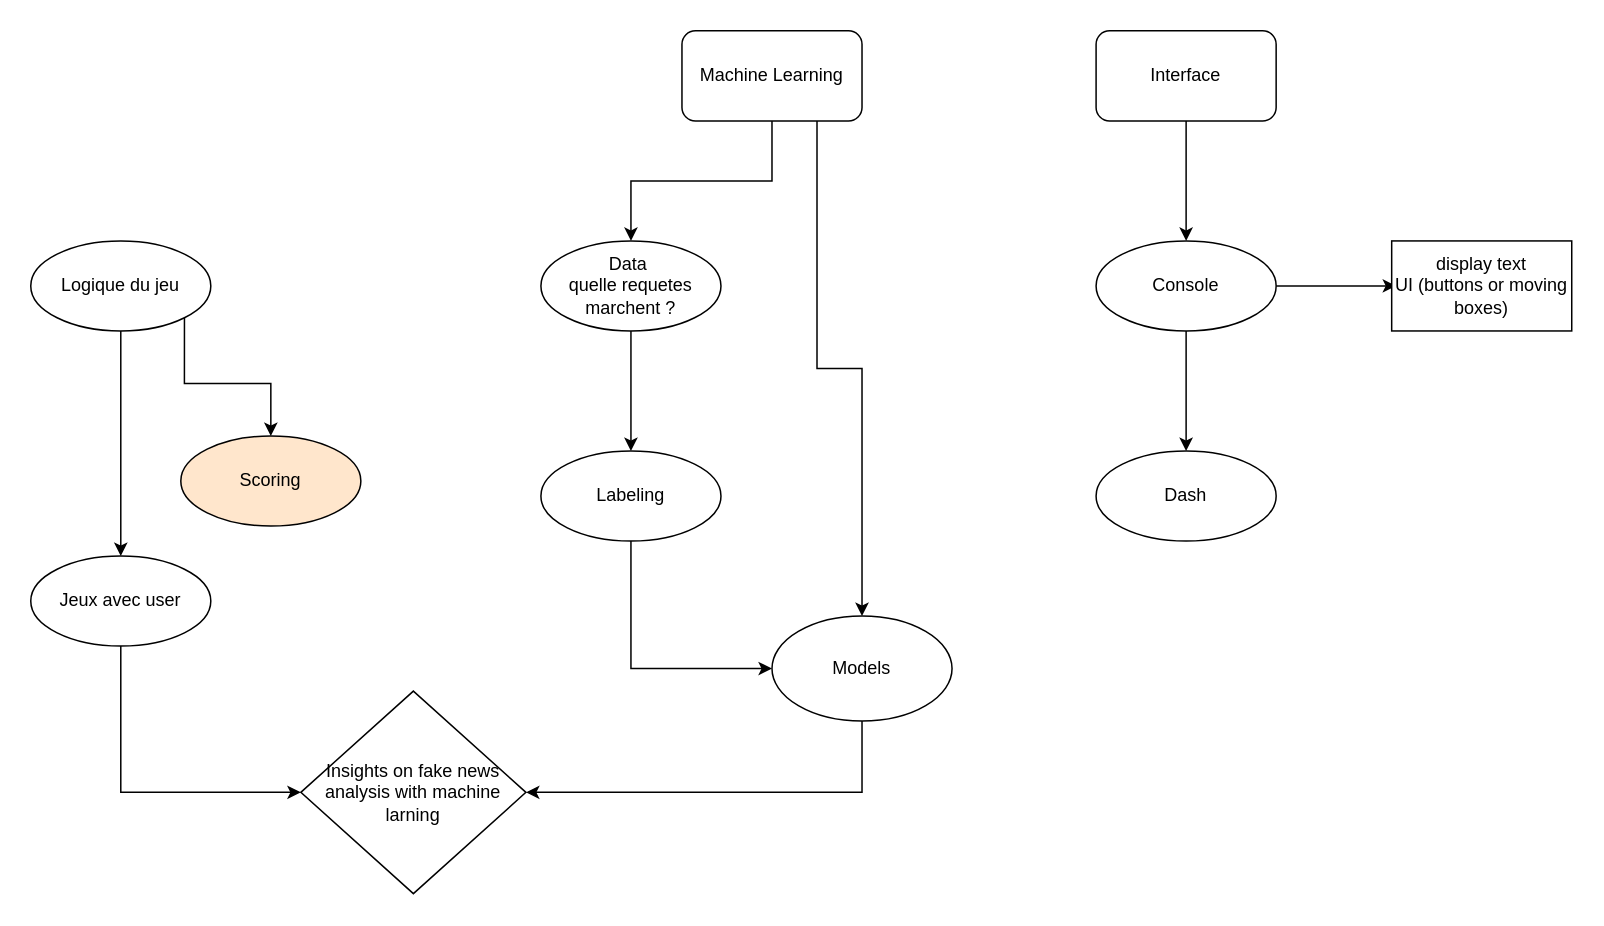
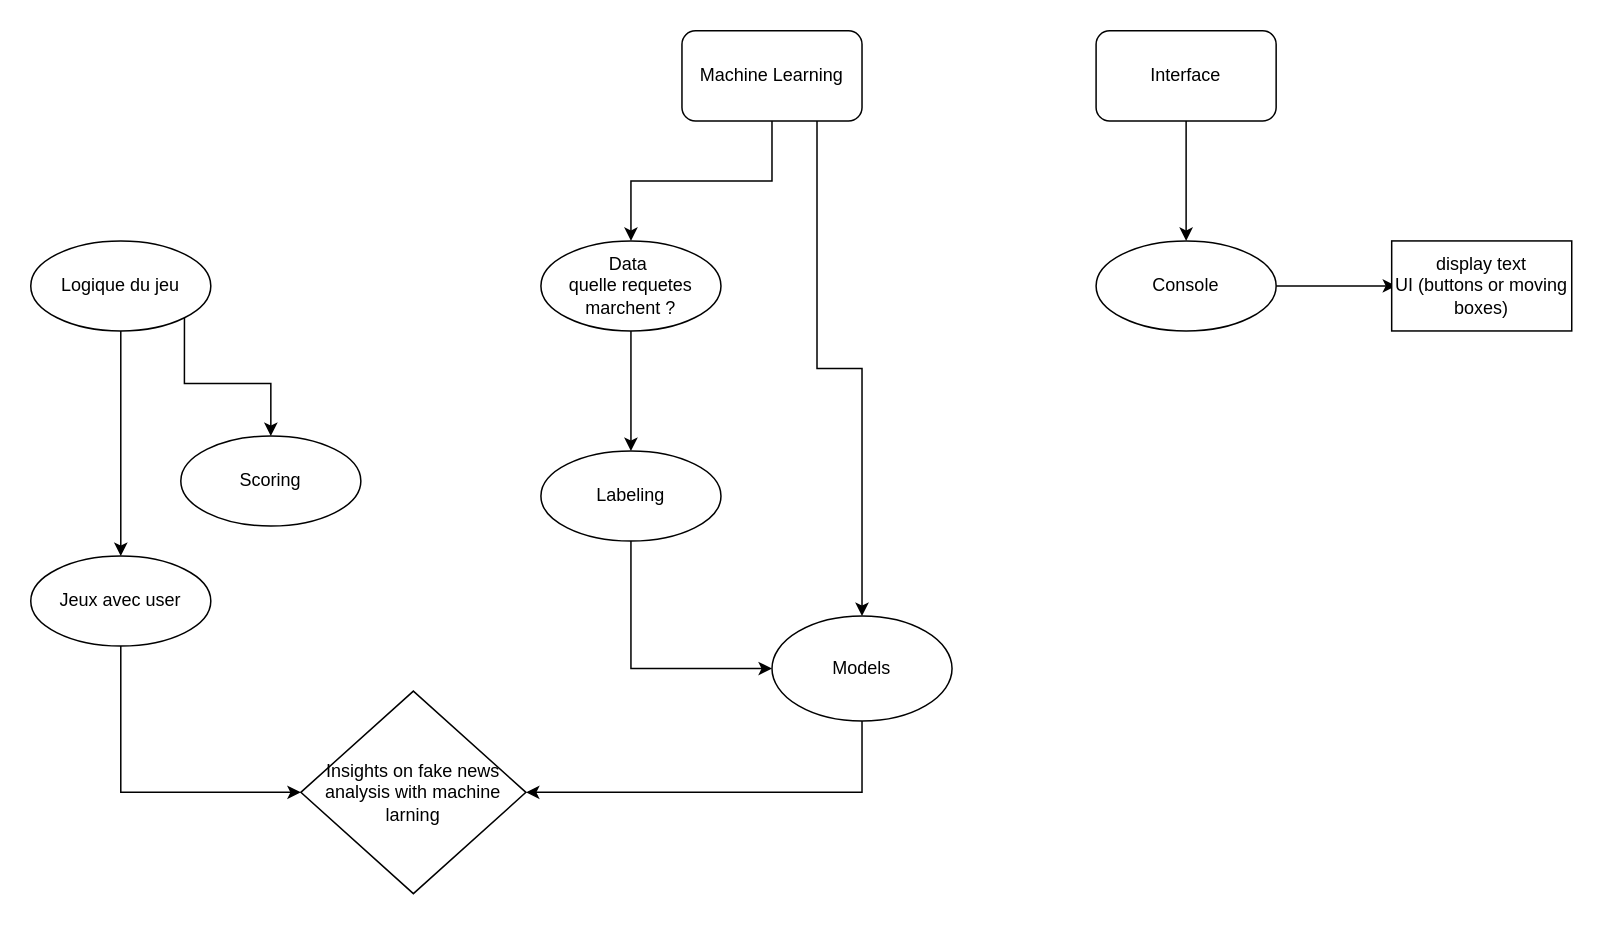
  <mxCell id="0" />
  <mxCell id="1" parent="0" />
  <mxCell id="2" value="" style="edgeStyle=orthogonalEdgeStyle;rounded=0;orthogonalLoop=1;jettySize=auto;html=1;" edge="1" parent="1" source="4" target="12"><mxGeometry relative="1" as="geometry" /></mxCell>
  <mxCell id="3" style="edgeStyle=orthogonalEdgeStyle;rounded=0;orthogonalLoop=1;jettySize=auto;html=1;exitX=0.75;exitY=1;exitDx=0;exitDy=0;" edge="1" parent="1" source="4" target="16"><mxGeometry relative="1" as="geometry" /></mxCell>
  <mxCell id="4" value="Machine Learning" style="rounded=1;whiteSpace=wrap;html=1;" vertex="1" parent="1"><mxGeometry x="454" y="20" width="120" height="60" as="geometry" /></mxCell>
  <mxCell id="5" value="" style="edgeStyle=orthogonalEdgeStyle;rounded=0;orthogonalLoop=1;jettySize=auto;html=1;" edge="1" parent="1" source="6" target="9"><mxGeometry relative="1" as="geometry" /></mxCell>
  <mxCell id="6" value="Interface&lt;br&gt;" style="rounded=1;whiteSpace=wrap;html=1;" vertex="1" parent="1"><mxGeometry x="730" y="20" width="120" height="60" as="geometry" /></mxCell>
- <mxCell id="7" value="" style="edgeStyle=orthogonalEdgeStyle;rounded=0;orthogonalLoop=1;jettySize=auto;html=1;" edge="1" parent="1" source="9" target="10"><mxGeometry relative="1" as="geometry" /></mxCell>
  <mxCell id="8" value="" style="edgeStyle=orthogonalEdgeStyle;rounded=0;orthogonalLoop=1;jettySize=auto;html=1;" edge="1" parent="1" source="9"><mxGeometry relative="1" as="geometry"><mxPoint x="930" y="190" as="targetPoint" /></mxGeometry></mxCell>
  <mxCell id="9" value="Console" style="ellipse;whiteSpace=wrap;html=1;rounded=1;" vertex="1" parent="1"><mxGeometry x="730" y="160" width="120" height="60" as="geometry" /></mxCell>
- <mxCell id="10" value="Dash" style="ellipse;whiteSpace=wrap;html=1;rounded=1;" vertex="1" parent="1"><mxGeometry x="730" y="300" width="120" height="60" as="geometry" /></mxCell>
  <mxCell id="11" value="" style="edgeStyle=orthogonalEdgeStyle;rounded=0;orthogonalLoop=1;jettySize=auto;html=1;" edge="1" parent="1" source="12" target="14"><mxGeometry relative="1" as="geometry" /></mxCell>
  <mxCell id="12" value="Data&amp;nbsp;&lt;br&gt;quelle requetes marchent ?" style="ellipse;whiteSpace=wrap;html=1;rounded=1;" vertex="1" parent="1"><mxGeometry x="360" y="160" width="120" height="60" as="geometry" /></mxCell>
  <mxCell id="13" style="edgeStyle=orthogonalEdgeStyle;rounded=0;orthogonalLoop=1;jettySize=auto;html=1;exitX=0.5;exitY=1;exitDx=0;exitDy=0;entryX=0;entryY=0.5;entryDx=0;entryDy=0;" edge="1" parent="1" source="14" target="16"><mxGeometry relative="1" as="geometry" /></mxCell>
  <mxCell id="14" value="Labeling" style="ellipse;whiteSpace=wrap;html=1;rounded=1;" vertex="1" parent="1"><mxGeometry x="360" y="300" width="120" height="60" as="geometry" /></mxCell>
  <mxCell id="15" style="edgeStyle=orthogonalEdgeStyle;rounded=0;orthogonalLoop=1;jettySize=auto;html=1;exitX=0.5;exitY=1;exitDx=0;exitDy=0;entryX=1;entryY=0.5;entryDx=0;entryDy=0;" edge="1" parent="1" source="16" target="23"><mxGeometry relative="1" as="geometry" /></mxCell>
  <mxCell id="16" value="Models" style="ellipse;whiteSpace=wrap;html=1;" vertex="1" parent="1"><mxGeometry x="514" y="410" width="120" height="70" as="geometry" /></mxCell>
  <mxCell id="17" style="edgeStyle=orthogonalEdgeStyle;rounded=0;orthogonalLoop=1;jettySize=auto;html=1;exitX=1;exitY=1;exitDx=0;exitDy=0;" edge="1" parent="1" source="19" target="20"><mxGeometry relative="1" as="geometry" /></mxCell>
  <mxCell id="18" style="edgeStyle=orthogonalEdgeStyle;rounded=0;orthogonalLoop=1;jettySize=auto;html=1;exitX=0.5;exitY=1;exitDx=0;exitDy=0;" edge="1" parent="1" source="19" target="22"><mxGeometry relative="1" as="geometry" /></mxCell>
  <mxCell id="19" value="Logique du jeu" style="ellipse;whiteSpace=wrap;html=1;" vertex="1" parent="1"><mxGeometry x="20" y="160" width="120" height="60" as="geometry" /></mxCell>
- <mxCell id="20" value="Scoring" style="ellipse;whiteSpace=wrap;html=1;fillColor=#ffe6cc;" vertex="1" parent="1"><mxGeometry x="120" y="290" width="120" height="60" as="geometry" /></mxCell>
+ <mxCell id="20" value="Scoring" style="ellipse;whiteSpace=wrap;html=1;" vertex="1" parent="1"><mxGeometry x="120" y="290" width="120" height="60" as="geometry" /></mxCell>
  <mxCell id="21" style="edgeStyle=orthogonalEdgeStyle;rounded=0;orthogonalLoop=1;jettySize=auto;html=1;exitX=0.5;exitY=1;exitDx=0;exitDy=0;entryX=0;entryY=0.5;entryDx=0;entryDy=0;" edge="1" parent="1" source="22" target="23"><mxGeometry relative="1" as="geometry" /></mxCell>
  <mxCell id="22" value="Jeux avec user" style="ellipse;whiteSpace=wrap;html=1;" vertex="1" parent="1"><mxGeometry x="20" y="370" width="120" height="60" as="geometry" /></mxCell>
  <mxCell id="23" value="Insights on fake news analysis with machine larning" style="rhombus;whiteSpace=wrap;html=1;" vertex="1" parent="1"><mxGeometry x="200" y="460" width="150" height="135" as="geometry" /></mxCell>
  <mxCell id="24" value="display text&lt;br&gt;UI (buttons or moving boxes)&lt;br&gt;" style="rounded=0;whiteSpace=wrap;html=1;" vertex="1" parent="1"><mxGeometry x="927" y="160" width="120" height="60" as="geometry" /></mxCell>
